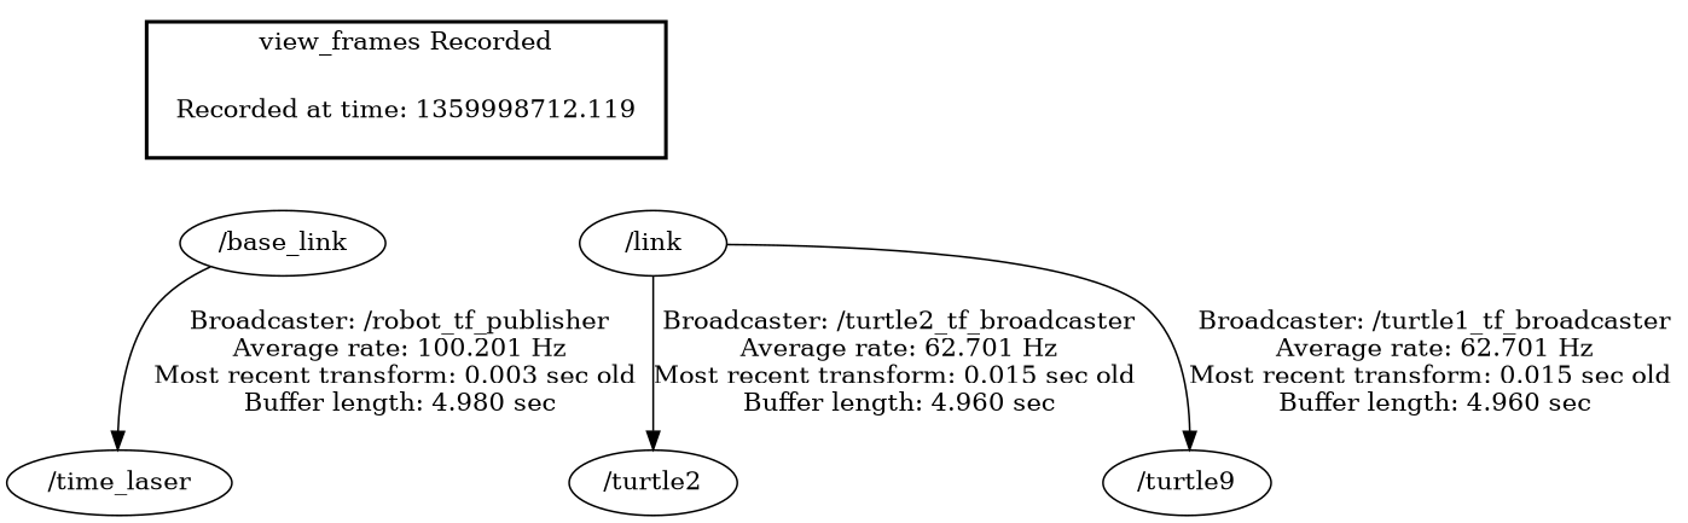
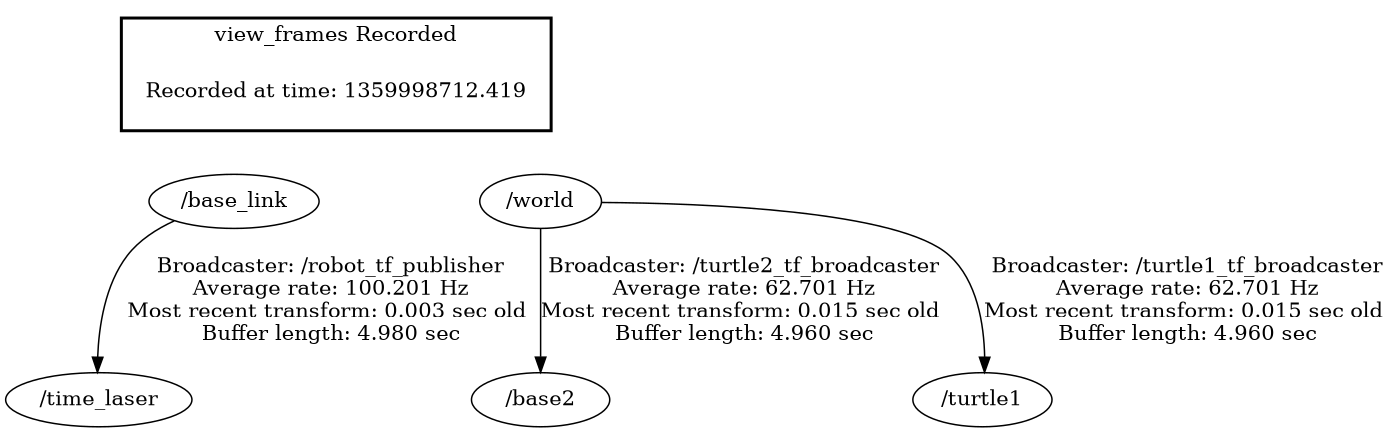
  digraph {
-   "Recorded at time: 1359998712.119" [shape=plaintext]
+   "Recorded at time: 1359998712.119" [shape=plaintext label="Recorded at time: 1359998712.419"]
    "/base_link"
-   "/world" [label="/link"]
+   "/world"
    n4 [label="/time_laser"]
-   "/turtle2"
-   "/turtle1" [label="/turtle9"]
+   "/turtle2" [label="/base2"]
+   "/turtle1"
    subgraph cluster_1 {
      color=black
      label="view_frames Recorded"
      style=bold
      "Recorded at time: 1359998712.119"
    }
    "Recorded at time: 1359998712.119" -> "/base_link" [style=invis]
    "Recorded at time: 1359998712.119" -> "/world" [style=invis]
    "/base_link" -> n4 [label="Broadcaster: /robot_tf_publisher\nAverage rate: 100.201 Hz\nMost recent transform: 0.003 sec old \nBuffer length: 4.980 sec\n"]
    "/world" -> "/turtle2" [label="Broadcaster: /turtle2_tf_broadcaster\nAverage rate: 62.701 Hz\nMost recent transform: 0.015 sec old \nBuffer length: 4.960 sec\n"]
    "/world" -> "/turtle1" [label="Broadcaster: /turtle1_tf_broadcaster\nAverage rate: 62.701 Hz\nMost recent transform: 0.015 sec old \nBuffer length: 4.960 sec\n"]
  }
